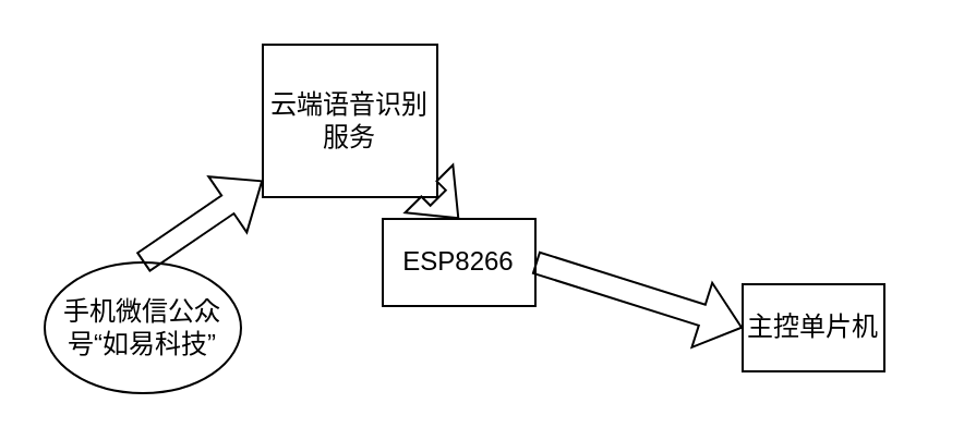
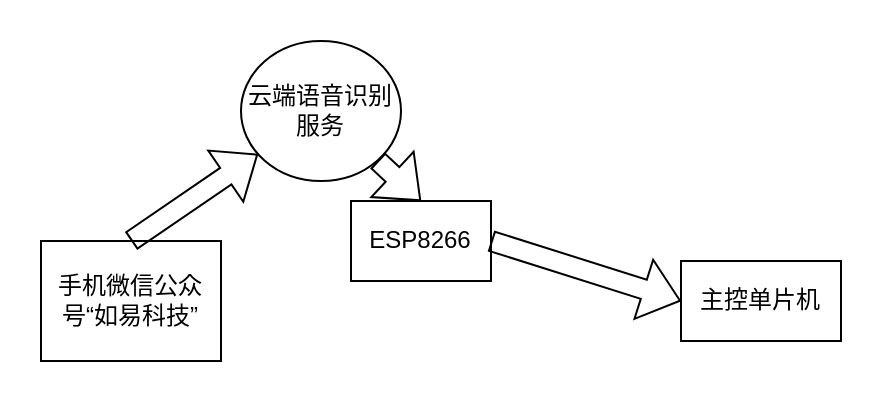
  <mxCell id="0" />
  <mxCell id="1" parent="0" />
- <mxCell id="2" value="手机微信公众号“如易科技”" style="ellipse;whiteSpace=wrap;html=1;" vertex="1" parent="1"><mxGeometry x="20" y="120" width="90" height="60" as="geometry" /></mxCell>
- <mxCell id="3" value="云端语音识别服务" style="whiteSpace=wrap;html=1;rounded=0;" vertex="1" parent="1"><mxGeometry x="120" y="20" width="80" height="70" as="geometry" /></mxCell>
+ <mxCell id="2" value="手机微信公众号“如易科技”" style="rounded=0;whiteSpace=wrap;html=1;" vertex="1" parent="1"><mxGeometry x="20" y="120" width="90" height="60" as="geometry" /></mxCell>
+ <mxCell id="3" value="云端语音识别服务" style="ellipse;whiteSpace=wrap;html=1;" vertex="1" parent="1"><mxGeometry x="120" y="20" width="80" height="70" as="geometry" /></mxCell>
  <mxCell id="4" value="ESP8266" style="rounded=0;whiteSpace=wrap;html=1;" vertex="1" parent="1"><mxGeometry x="175" y="100" width="70" height="40" as="geometry" /></mxCell>
- <mxCell id="5" value="主控单片机" style="rounded=0;whiteSpace=wrap;html=1;" vertex="1" parent="1"><mxGeometry x="340" y="130" width="65" height="40" as="geometry" /></mxCell>
+ <mxCell id="5" value="主控单片机" style="rounded=0;whiteSpace=wrap;html=1;" vertex="1" parent="1"><mxGeometry x="340" y="130" width="80" height="40" as="geometry" /></mxCell>
  <mxCell id="6" value="" style="shape=flexArrow;endArrow=classic;html=1;rounded=0;exitX=0.5;exitY=0;exitDx=0;exitDy=0;" edge="1" parent="1" source="2" target="3"><mxGeometry width="50" height="50" relative="1" as="geometry"><mxPoint x="340" y="290" as="sourcePoint" /><mxPoint x="390" y="240" as="targetPoint" /></mxGeometry></mxCell>
  <mxCell id="7" value="" style="shape=flexArrow;endArrow=classic;html=1;rounded=0;exitX=1;exitY=1;exitDx=0;exitDy=0;entryX=0.5;entryY=0;entryDx=0;entryDy=0;" edge="1" parent="1" source="3" target="4"><mxGeometry width="50" height="50" relative="1" as="geometry"><mxPoint x="75" y="130" as="sourcePoint" /><mxPoint x="240" y="120" as="targetPoint" /></mxGeometry></mxCell>
  <mxCell id="8" value="" style="shape=flexArrow;endArrow=classic;html=1;rounded=0;exitX=1;exitY=0.5;exitDx=0;exitDy=0;entryX=0;entryY=0.5;entryDx=0;entryDy=0;" edge="1" parent="1" source="4" target="5"><mxGeometry width="50" height="50" relative="1" as="geometry"><mxPoint x="85" y="140" as="sourcePoint" /><mxPoint x="148.49" y="96.56" as="targetPoint" /></mxGeometry></mxCell>
